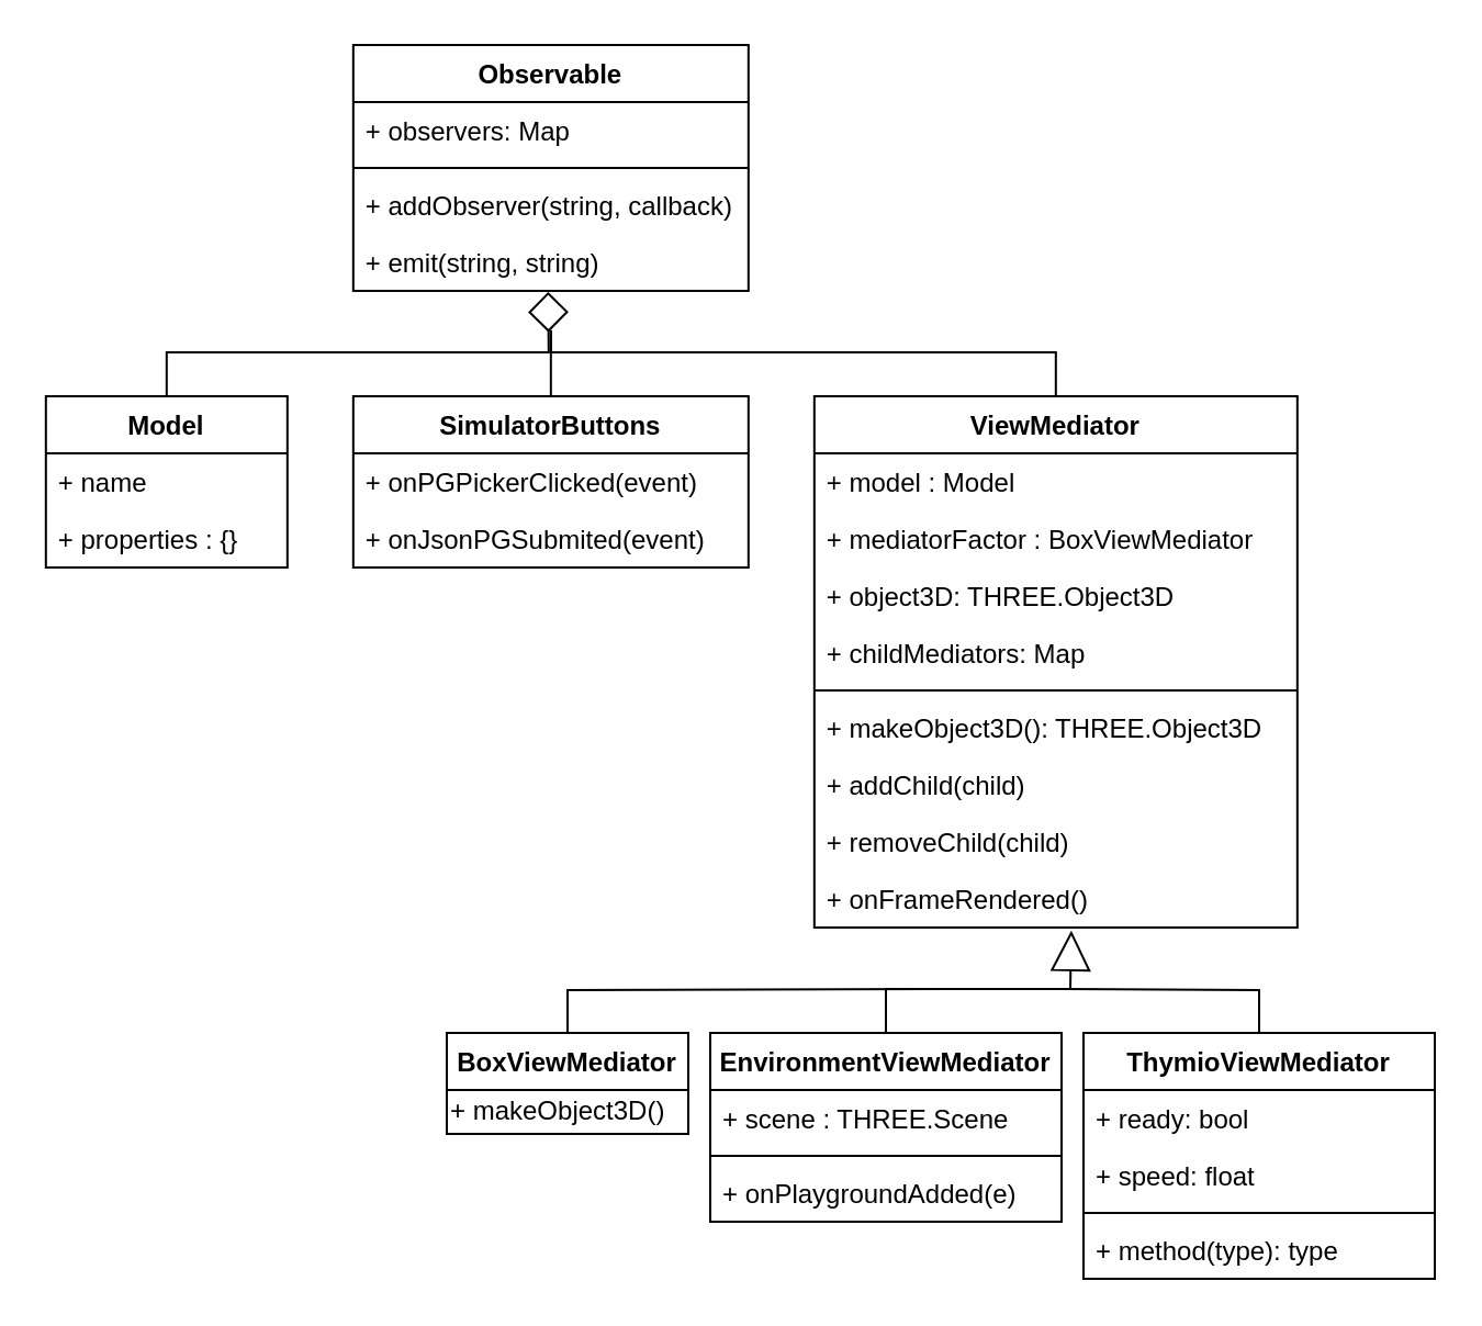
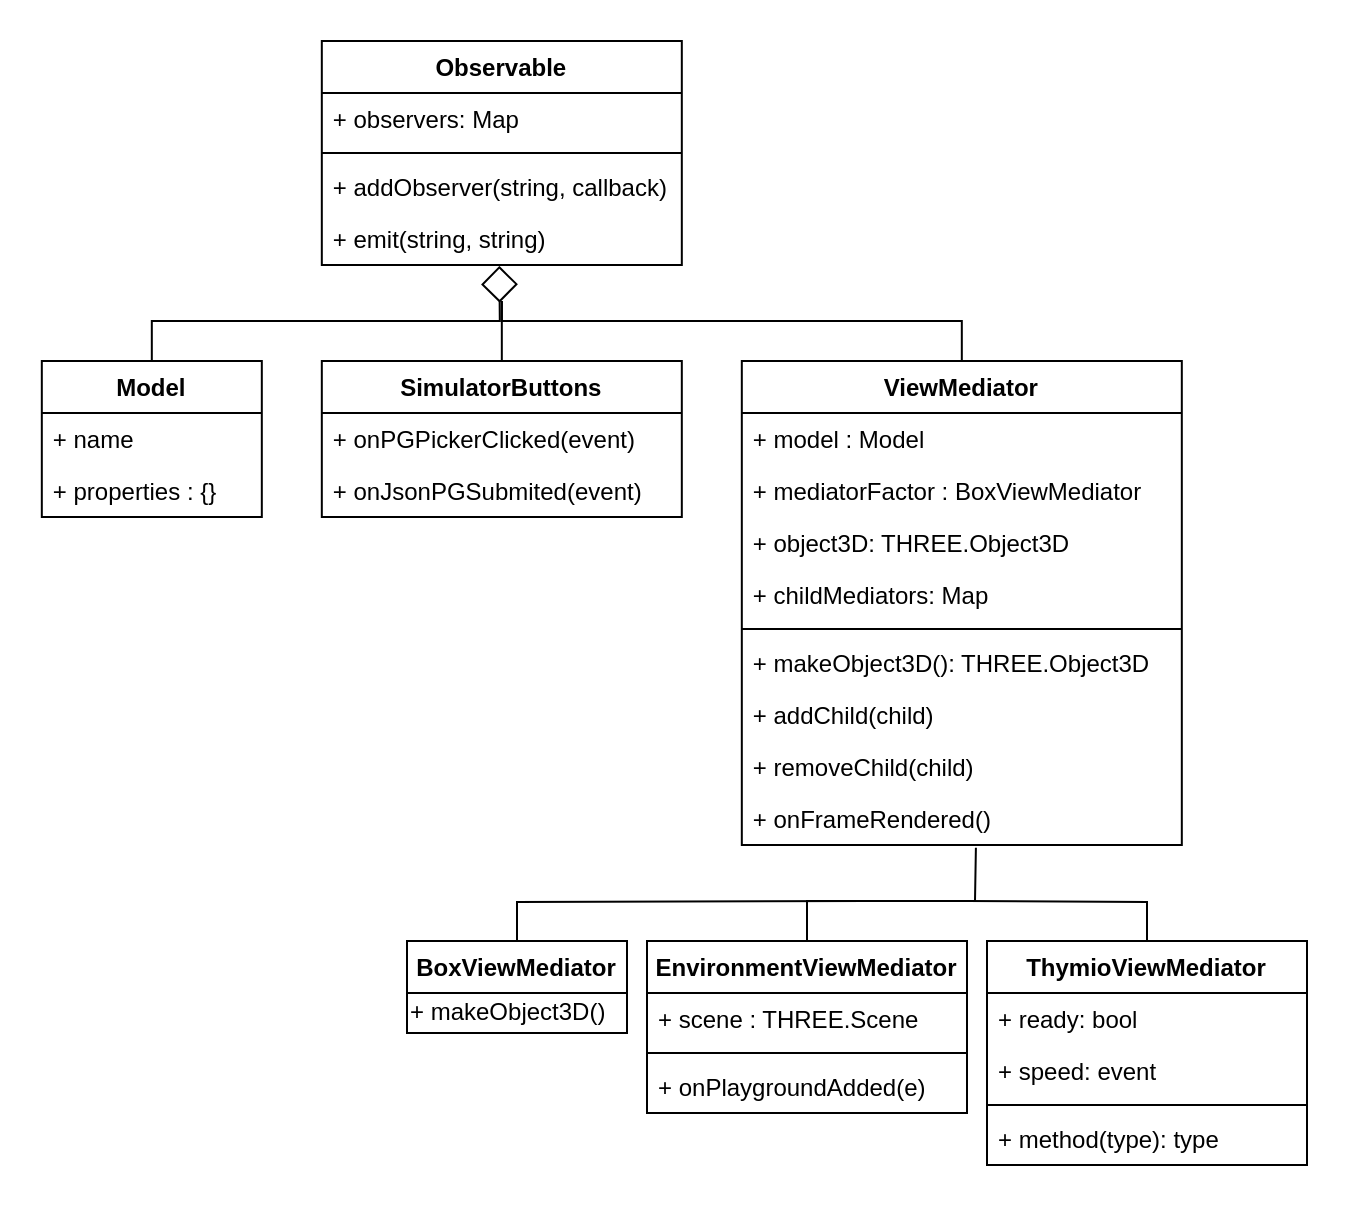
  <mxCell id="0" />
  <mxCell id="1" parent="0" />
  <mxCell id="2" value="Observable" style="swimlane;fontStyle=1;align=center;verticalAlign=top;childLayout=stackLayout;horizontal=1;startSize=26;horizontalStack=0;resizeParent=1;resizeParentMax=0;resizeLast=0;collapsible=1;marginBottom=0;" parent="1" vertex="1"><mxGeometry x="160.41" y="20" width="180" height="112" as="geometry" /></mxCell>
  <mxCell id="3" value="+ observers: Map" style="text;strokeColor=none;fillColor=none;align=left;verticalAlign=top;spacingLeft=4;spacingRight=4;overflow=hidden;rotatable=0;points=[[0,0.5],[1,0.5]];portConstraint=eastwest;" parent="2" vertex="1"><mxGeometry y="26" width="180" height="26" as="geometry" /></mxCell>
  <mxCell id="4" value="" style="line;strokeWidth=1;fillColor=none;align=left;verticalAlign=middle;spacingTop=-1;spacingLeft=3;spacingRight=3;rotatable=0;labelPosition=right;points=[];portConstraint=eastwest;" parent="2" vertex="1"><mxGeometry y="52" width="180" height="8" as="geometry" /></mxCell>
  <mxCell id="5" value="+ addObserver(string, callback)" style="text;strokeColor=none;fillColor=none;align=left;verticalAlign=top;spacingLeft=4;spacingRight=4;overflow=hidden;rotatable=0;points=[[0,0.5],[1,0.5]];portConstraint=eastwest;" parent="2" vertex="1"><mxGeometry y="60" width="180" height="26" as="geometry" /></mxCell>
  <mxCell id="6" value="+ emit(string, string)" style="text;strokeColor=none;fillColor=none;align=left;verticalAlign=top;spacingLeft=4;spacingRight=4;overflow=hidden;rotatable=0;points=[[0,0.5],[1,0.5]];portConstraint=eastwest;" parent="2" vertex="1"><mxGeometry y="86" width="180" height="26" as="geometry" /></mxCell>
  <mxCell id="7" value="Model" style="swimlane;fontStyle=1;align=center;verticalAlign=top;childLayout=stackLayout;horizontal=1;startSize=26;horizontalStack=0;resizeParent=1;resizeParentMax=0;resizeLast=0;collapsible=1;marginBottom=0;" parent="1" vertex="1"><mxGeometry x="20.41" y="180" width="110" height="78" as="geometry" /></mxCell>
  <mxCell id="8" value="+ name" style="text;strokeColor=none;fillColor=none;align=left;verticalAlign=top;spacingLeft=4;spacingRight=4;overflow=hidden;rotatable=0;points=[[0,0.5],[1,0.5]];portConstraint=eastwest;" parent="7" vertex="1"><mxGeometry y="26" width="110" height="26" as="geometry" /></mxCell>
  <mxCell id="9" value="+ properties : {}" style="text;strokeColor=none;fillColor=none;align=left;verticalAlign=top;spacingLeft=4;spacingRight=4;overflow=hidden;rotatable=0;points=[[0,0.5],[1,0.5]];portConstraint=eastwest;" parent="7" vertex="1"><mxGeometry y="52" width="110" height="26" as="geometry" /></mxCell>
  <mxCell id="10" value="SimulatorButtons" style="swimlane;fontStyle=1;align=center;verticalAlign=top;childLayout=stackLayout;horizontal=1;startSize=26;horizontalStack=0;resizeParent=1;resizeParentMax=0;resizeLast=0;collapsible=1;marginBottom=0;" parent="1" vertex="1"><mxGeometry x="160.41" y="180" width="180" height="78" as="geometry" /></mxCell>
  <mxCell id="11" value="+ onPGPickerClicked(event)" style="text;strokeColor=none;fillColor=none;align=left;verticalAlign=top;spacingLeft=4;spacingRight=4;overflow=hidden;rotatable=0;points=[[0,0.5],[1,0.5]];portConstraint=eastwest;" parent="10" vertex="1"><mxGeometry y="26" width="180" height="26" as="geometry" /></mxCell>
  <mxCell id="12" value="+ onJsonPGSubmited(event)" style="text;strokeColor=none;fillColor=none;align=left;verticalAlign=top;spacingLeft=4;spacingRight=4;overflow=hidden;rotatable=0;points=[[0,0.5],[1,0.5]];portConstraint=eastwest;" parent="10" vertex="1"><mxGeometry y="52" width="180" height="26" as="geometry" /></mxCell>
  <mxCell id="13" value="" style="endArrow=diamond;endSize=16;endFill=0;html=1;exitX=0.5;exitY=0;exitDx=0;exitDy=0;entryX=0.493;entryY=1.017;entryDx=0;entryDy=0;entryPerimeter=0;rounded=0;" parent="1" source="7" target="6" edge="1"><mxGeometry width="160" relative="1" as="geometry"><mxPoint x="-179.59" y="110" as="sourcePoint" /><mxPoint x="0.41" y="90" as="targetPoint" /><Array as="points"><mxPoint x="75.41" y="160" /><mxPoint x="249.41" y="160" /></Array></mxGeometry></mxCell>
  <mxCell id="14" value="" style="endArrow=none;endSize=16;endFill=0;html=1;exitX=0.5;exitY=0;exitDx=0;exitDy=0;rounded=0;" parent="1" source="10" edge="1"><mxGeometry width="160" relative="1" as="geometry"><mxPoint x="190.41" y="240" as="sourcePoint" /><mxPoint x="250.41" y="150" as="targetPoint" /></mxGeometry></mxCell>
  <mxCell id="15" value="ViewMediator" style="swimlane;fontStyle=1;align=center;verticalAlign=top;childLayout=stackLayout;horizontal=1;startSize=26;horizontalStack=0;resizeParent=1;resizeParentMax=0;resizeLast=0;collapsible=1;marginBottom=0;" parent="1" vertex="1"><mxGeometry x="370.41" y="180" width="220" height="242" as="geometry" /></mxCell>
  <mxCell id="16" value="+ model : Model" style="text;strokeColor=none;fillColor=none;align=left;verticalAlign=top;spacingLeft=4;spacingRight=4;overflow=hidden;rotatable=0;points=[[0,0.5],[1,0.5]];portConstraint=eastwest;" parent="15" vertex="1"><mxGeometry y="26" width="220" height="26" as="geometry" /></mxCell>
  <mxCell id="17" value="+ mediatorFactor : BoxViewMediator" style="text;strokeColor=none;fillColor=none;align=left;verticalAlign=top;spacingLeft=4;spacingRight=4;overflow=hidden;rotatable=0;points=[[0,0.5],[1,0.5]];portConstraint=eastwest;" parent="15" vertex="1"><mxGeometry y="52" width="220" height="26" as="geometry" /></mxCell>
  <mxCell id="18" value="+ object3D: THREE.Object3D" style="text;strokeColor=none;fillColor=none;align=left;verticalAlign=top;spacingLeft=4;spacingRight=4;overflow=hidden;rotatable=0;points=[[0,0.5],[1,0.5]];portConstraint=eastwest;" parent="15" vertex="1"><mxGeometry y="78" width="220" height="26" as="geometry" /></mxCell>
  <mxCell id="19" value="+ childMediators: Map" style="text;strokeColor=none;fillColor=none;align=left;verticalAlign=top;spacingLeft=4;spacingRight=4;overflow=hidden;rotatable=0;points=[[0,0.5],[1,0.5]];portConstraint=eastwest;" parent="15" vertex="1"><mxGeometry y="104" width="220" height="26" as="geometry" /></mxCell>
  <mxCell id="20" value="" style="line;strokeWidth=1;fillColor=none;align=left;verticalAlign=middle;spacingTop=-1;spacingLeft=3;spacingRight=3;rotatable=0;labelPosition=right;points=[];portConstraint=eastwest;" parent="15" vertex="1"><mxGeometry y="130" width="220" height="8" as="geometry" /></mxCell>
  <mxCell id="21" value="+ makeObject3D(): THREE.Object3D" style="text;strokeColor=none;fillColor=none;align=left;verticalAlign=top;spacingLeft=4;spacingRight=4;overflow=hidden;rotatable=0;points=[[0,0.5],[1,0.5]];portConstraint=eastwest;" parent="15" vertex="1"><mxGeometry y="138" width="220" height="26" as="geometry" /></mxCell>
  <mxCell id="22" value="+ addChild(child)" style="text;strokeColor=none;fillColor=none;align=left;verticalAlign=top;spacingLeft=4;spacingRight=4;overflow=hidden;rotatable=0;points=[[0,0.5],[1,0.5]];portConstraint=eastwest;" parent="15" vertex="1"><mxGeometry y="164" width="220" height="26" as="geometry" /></mxCell>
  <mxCell id="23" value="+ removeChild(child)" style="text;strokeColor=none;fillColor=none;align=left;verticalAlign=top;spacingLeft=4;spacingRight=4;overflow=hidden;rotatable=0;points=[[0,0.5],[1,0.5]];portConstraint=eastwest;" parent="15" vertex="1"><mxGeometry y="190" width="220" height="26" as="geometry" /></mxCell>
  <mxCell id="24" value="+ onFrameRendered()" style="text;strokeColor=none;fillColor=none;align=left;verticalAlign=top;spacingLeft=4;spacingRight=4;overflow=hidden;rotatable=0;points=[[0,0.5],[1,0.5]];portConstraint=eastwest;" parent="15" vertex="1"><mxGeometry y="216" width="220" height="26" as="geometry" /></mxCell>
  <mxCell id="25" value="" style="endArrow=none;endSize=16;endFill=0;html=1;exitX=0.5;exitY=0;exitDx=0;exitDy=0;rounded=0;" parent="1" source="15" edge="1"><mxGeometry width="160" relative="1" as="geometry"><mxPoint x="470.41" y="117.56" as="sourcePoint" /><mxPoint x="250.41" y="150" as="targetPoint" /><Array as="points"><mxPoint x="480.41" y="160" /><mxPoint x="250.41" y="160" /></Array></mxGeometry></mxCell>
  <mxCell id="26" value="EnvironmentViewMediator" style="swimlane;fontStyle=1;align=center;verticalAlign=top;childLayout=stackLayout;horizontal=1;startSize=26;horizontalStack=0;resizeParent=1;resizeParentMax=0;resizeLast=0;collapsible=1;marginBottom=0;" parent="1" vertex="1"><mxGeometry x="323" y="470" width="160" height="86" as="geometry" /></mxCell>
  <mxCell id="27" value="+ scene : THREE.Scene" style="text;strokeColor=none;fillColor=none;align=left;verticalAlign=top;spacingLeft=4;spacingRight=4;overflow=hidden;rotatable=0;points=[[0,0.5],[1,0.5]];portConstraint=eastwest;" parent="26" vertex="1"><mxGeometry y="26" width="160" height="26" as="geometry" /></mxCell>
  <mxCell id="28" value="" style="line;strokeWidth=1;fillColor=none;align=left;verticalAlign=middle;spacingTop=-1;spacingLeft=3;spacingRight=3;rotatable=0;labelPosition=right;points=[];portConstraint=eastwest;" parent="26" vertex="1"><mxGeometry y="52" width="160" height="8" as="geometry" /></mxCell>
  <mxCell id="29" value="+ onPlaygroundAdded(e)" style="text;strokeColor=none;fillColor=none;align=left;verticalAlign=top;spacingLeft=4;spacingRight=4;overflow=hidden;rotatable=0;points=[[0,0.5],[1,0.5]];portConstraint=eastwest;" parent="26" vertex="1"><mxGeometry y="60" width="160" height="26" as="geometry" /></mxCell>
  <mxCell id="30" value="BoxViewMediator" style="swimlane;fontStyle=1;align=center;verticalAlign=top;childLayout=stackLayout;horizontal=1;startSize=26;horizontalStack=0;resizeParent=1;resizeParentMax=0;resizeLast=0;collapsible=1;marginBottom=0;" parent="1" vertex="1"><mxGeometry x="203" y="470" width="110" height="46" as="geometry" /></mxCell>
  <mxCell id="31" value="+ makeObject3D()" style="text;html=1;strokeColor=none;fillColor=none;align=left;verticalAlign=middle;whiteSpace=wrap;rounded=0;" parent="30" vertex="1"><mxGeometry y="26" width="110" height="20" as="geometry" /></mxCell>
  <mxCell id="32" value="ThymioViewMediator" style="swimlane;fontStyle=1;align=center;verticalAlign=top;childLayout=stackLayout;horizontal=1;startSize=26;horizontalStack=0;resizeParent=1;resizeParentMax=0;resizeLast=0;collapsible=1;marginBottom=0;" parent="1" vertex="1"><mxGeometry x="493" y="470" width="160" height="112" as="geometry" /></mxCell>
  <mxCell id="33" value="+ ready: bool" style="text;strokeColor=none;fillColor=none;align=left;verticalAlign=top;spacingLeft=4;spacingRight=4;overflow=hidden;rotatable=0;points=[[0,0.5],[1,0.5]];portConstraint=eastwest;" parent="32" vertex="1"><mxGeometry y="26" width="160" height="26" as="geometry" /></mxCell>
- <mxCell id="34" value="+ speed: float" style="text;strokeColor=none;fillColor=none;align=left;verticalAlign=top;spacingLeft=4;spacingRight=4;overflow=hidden;rotatable=0;points=[[0,0.5],[1,0.5]];portConstraint=eastwest;" parent="32" vertex="1"><mxGeometry y="52" width="160" height="26" as="geometry" /></mxCell>
+ <mxCell id="34" value="+ speed: event" style="text;strokeColor=none;fillColor=none;align=left;verticalAlign=top;spacingLeft=4;spacingRight=4;overflow=hidden;rotatable=0;points=[[0,0.5],[1,0.5]];portConstraint=eastwest;" parent="32" vertex="1"><mxGeometry y="52" width="160" height="26" as="geometry" /></mxCell>
  <mxCell id="35" value="" style="line;strokeWidth=1;fillColor=none;align=left;verticalAlign=middle;spacingTop=-1;spacingLeft=3;spacingRight=3;rotatable=0;labelPosition=right;points=[];portConstraint=eastwest;" parent="32" vertex="1"><mxGeometry y="78" width="160" height="8" as="geometry" /></mxCell>
  <mxCell id="36" value="+ method(type): type" style="text;strokeColor=none;fillColor=none;align=left;verticalAlign=top;spacingLeft=4;spacingRight=4;overflow=hidden;rotatable=0;points=[[0,0.5],[1,0.5]];portConstraint=eastwest;" parent="32" vertex="1"><mxGeometry y="86" width="160" height="26" as="geometry" /></mxCell>
- <mxCell id="37" value="" style="endArrow=block;endSize=16;endFill=0;html=1;entryX=0.532;entryY=1.052;entryDx=0;entryDy=0;entryPerimeter=0;exitX=0.5;exitY=0;exitDx=0;exitDy=0;rounded=0;" parent="1" source="26" target="24" edge="1"><mxGeometry width="160" relative="1" as="geometry"><mxPoint x="383" y="610" as="sourcePoint" /><mxPoint x="334.15" y="440.002" as="targetPoint" /><Array as="points"><mxPoint x="403" y="450" /><mxPoint x="480" y="450" /><mxPoint x="487" y="450" /></Array></mxGeometry></mxCell>
+ <mxCell id="37" value="" style="endArrow=none;endSize=16;endFill=0;html=1;entryX=0.532;entryY=1.052;entryDx=0;entryDy=0;entryPerimeter=0;exitX=0.5;exitY=0;exitDx=0;exitDy=0;rounded=0;" parent="1" source="26" target="24" edge="1"><mxGeometry width="160" relative="1" as="geometry"><mxPoint x="383" y="610" as="sourcePoint" /><mxPoint x="334.15" y="440.002" as="targetPoint" /><Array as="points"><mxPoint x="403" y="450" /><mxPoint x="480" y="450" /><mxPoint x="487" y="450" /></Array></mxGeometry></mxCell>
  <mxCell id="38" value="" style="endArrow=none;html=1;edgeStyle=orthogonalEdgeStyle;rounded=0;entryX=0.5;entryY=0;entryDx=0;entryDy=0;" parent="1" target="32" edge="1"><mxGeometry relative="1" as="geometry"><mxPoint x="483" y="450" as="sourcePoint" /><mxPoint x="643" y="600" as="targetPoint" /></mxGeometry></mxCell>
  <mxCell id="39" value="" style="resizable=0;html=1;align=left;verticalAlign=bottom;labelBackgroundColor=#ffffff;fontSize=10;" parent="38" connectable="0" vertex="1"><mxGeometry x="-1" relative="1" as="geometry" /></mxCell>
  <mxCell id="40" value="" style="resizable=0;html=1;align=right;verticalAlign=bottom;labelBackgroundColor=#ffffff;fontSize=10;" parent="38" connectable="0" vertex="1"><mxGeometry x="1" relative="1" as="geometry" /></mxCell>
  <mxCell id="41" value="" style="endArrow=none;html=1;edgeStyle=orthogonalEdgeStyle;rounded=0;entryX=0.5;entryY=0;entryDx=0;entryDy=0;" parent="1" target="30" edge="1"><mxGeometry relative="1" as="geometry"><mxPoint x="433" y="450" as="sourcePoint" /><mxPoint x="263" y="449.69" as="targetPoint" /></mxGeometry></mxCell>
  <mxCell id="42" value="" style="resizable=0;html=1;align=left;verticalAlign=bottom;labelBackgroundColor=#ffffff;fontSize=10;" parent="41" connectable="0" vertex="1"><mxGeometry x="-1" relative="1" as="geometry" /></mxCell>
  <mxCell id="43" value="" style="resizable=0;html=1;align=right;verticalAlign=bottom;labelBackgroundColor=#ffffff;fontSize=10;" parent="41" connectable="0" vertex="1"><mxGeometry x="1" relative="1" as="geometry" /></mxCell>
